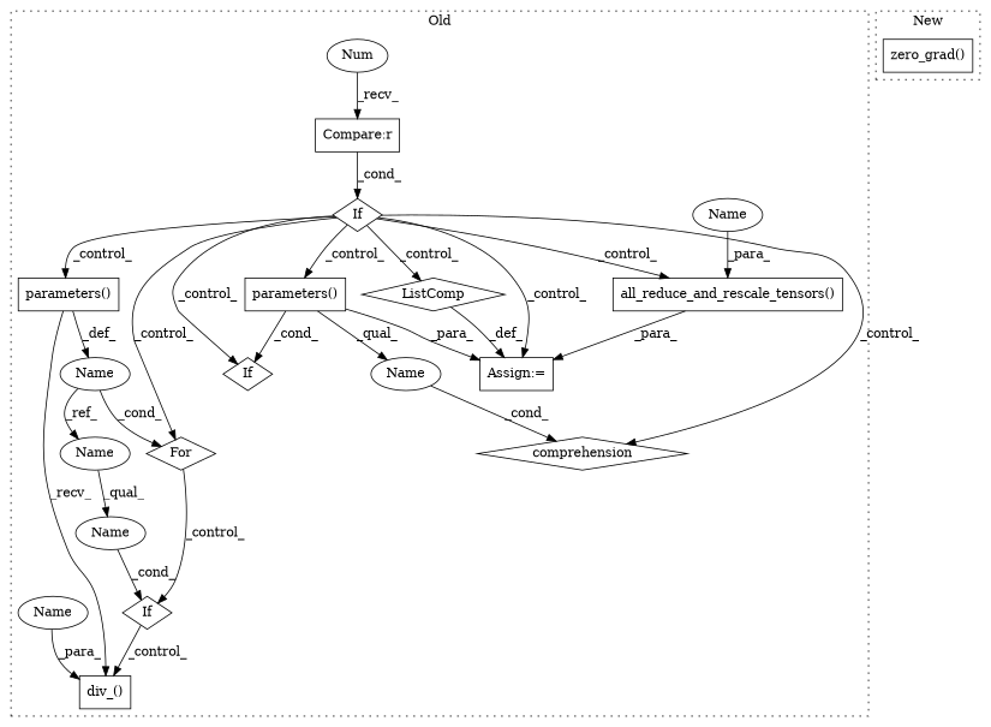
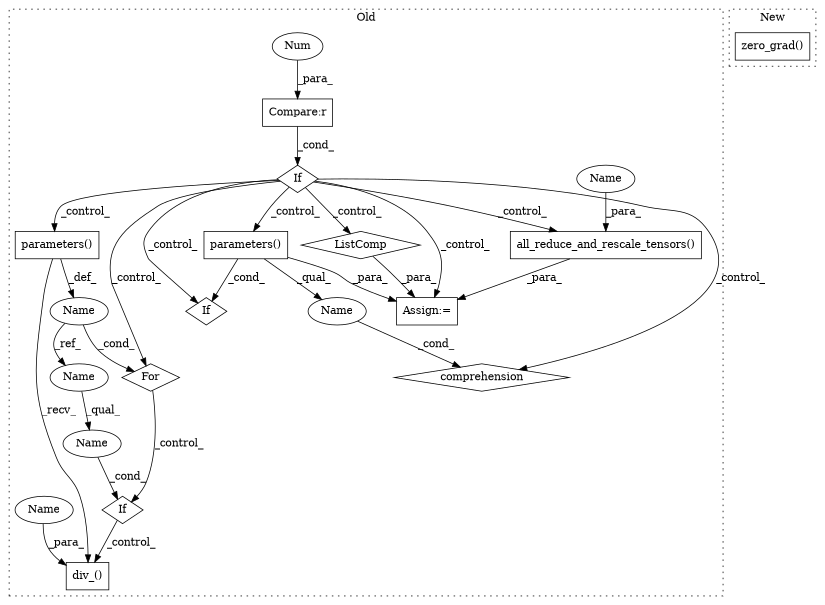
  digraph {
    node [a=87 l=3 s=8744 shape=box]
    n1 [a=75 l="17,1" label="div_()" s="8781,8808"]
    n2 [a=96 label=If s=8458 shape=diamond]
    n3 [a=40 l=36 label="Compare:r" s=8461]
    n4 [a=76 l=1 label=Num s=8496 shape=ellipse]
    n5 [a=75 l="49,1" label="all_reduce_and_rescale_tensors()" s="8597,8663"]
    n6 [a=96 l=15 label=If s=8568 shape=diamond]
    n7 [l=1 label=Name s=8695 shape=ellipse]
    n8 [a=107 l="4,18" label=For s="8691,8723" shape=diamond]
    n9 [a=96 label=If s=8741 shape=diamond]
    n10 [a=75 l=23 label="parameters()" s=8700]
    n11 [l=15 label=Name shape=ellipse]
    n12 [a=75 l=23 label="parameters()" s=8541]
    n13 [a=106 l=65 label=ListComp s=8519 shape=diamond]
    n14 [l=11 label=Name s=8520 shape=ellipse]
    n15 [a=45 label=comprehension s=8532 shape=diamond]
    n16 [a=68 label="Assign:=" s=8516]
    n17 [l=1 label=Name shape=ellipse]
    n18 [l=10 label=Name s=8798 shape=ellipse]
    n19 [l=10 label=Name s=8653 shape=ellipse]
    n20 [a=75 l=16 label="zero_grad()" s=10126]
    subgraph cluster_1 {
      label=Old
      style=dotted
      n1
      n2
      n3
      n4
      n5
      n6
      n7
      n8
      n9
      n10
      n11
      n12
      n13
      n14
      n15
      n16
      n17
      n18
      n19
    }
    subgraph cluster_2 {
      label=New
      style=dotted
      n20
    }
    n2 -> n5 [label=_control_]
    n2 -> n6 [label=_control_]
    n2 -> n8 [label=_control_]
    n2 -> n10 [label=_control_]
    n2 -> n12 [label=_control_]
    n2 -> n13 [label=_control_]
    n2 -> n15 [label=_control_]
    n2 -> n16 [label=_control_]
    n3 -> n2 [label=_cond_]
-   n4 -> n3 [label=_recv_]
+   n4 -> n3 [label=_para_]
    n5 -> n16 [label=_para_]
    n7 -> n8 [label=_cond_]
    n7 -> n17 [label=_ref_]
    n8 -> n9 [label=_control_]
    n9 -> n1 [label=_control_]
    n10 -> n1 [label=_recv_]
    n10 -> n7 [label=_def_]
    n11 -> n9 [label=_cond_]
    n12 -> n6 [label=_cond_]
    n12 -> n14 [label=_qual_]
    n12 -> n16 [label=_para_]
-   n13 -> n16 [label=_def_]
+   n13 -> n16 [label=_para_]
    n14 -> n15 [label=_cond_]
    n17 -> n11 [label=_qual_]
    n18 -> n1 [label=_para_]
    n19 -> n5 [label=_para_]
  }
